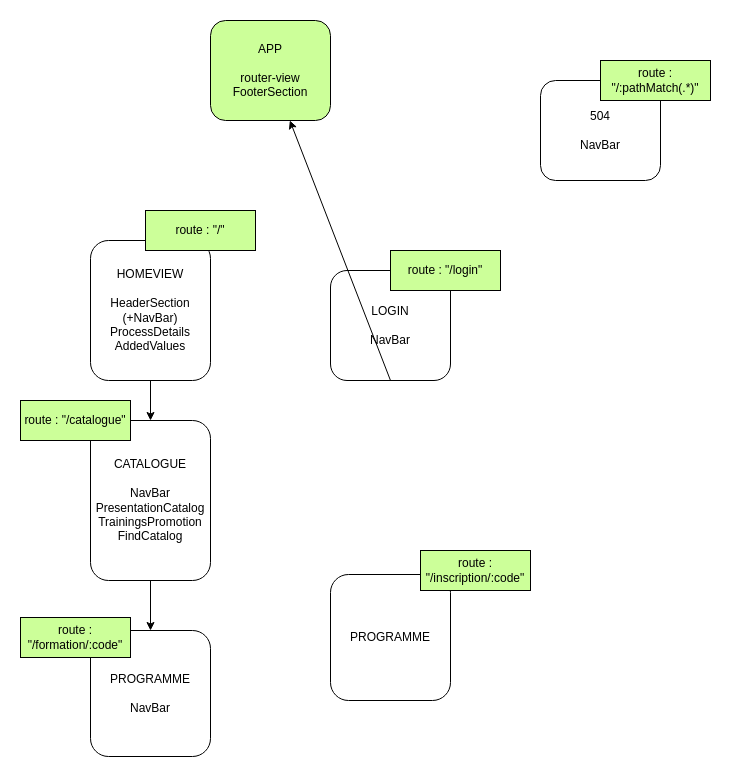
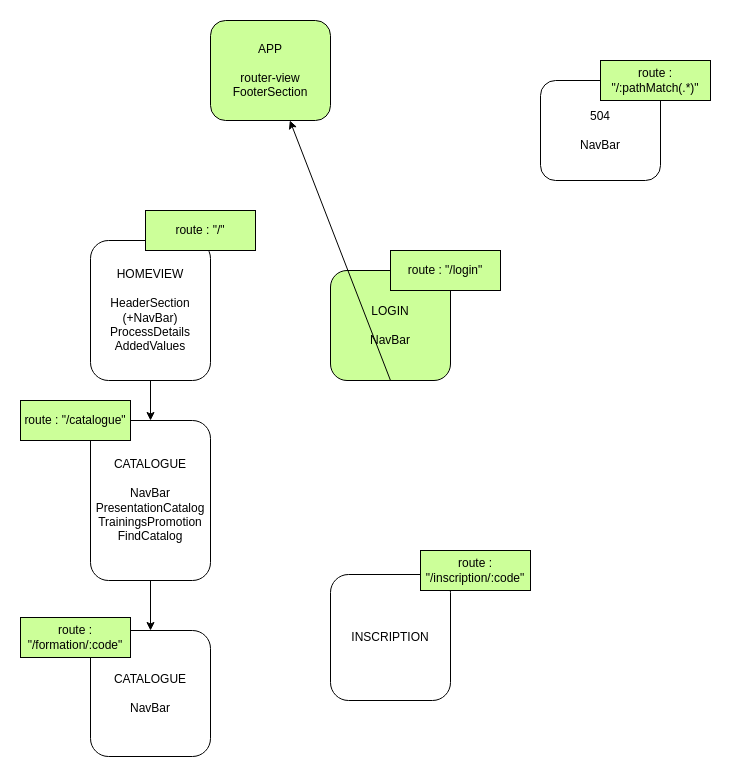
  <mxCell id="0" />
  <mxCell id="1" parent="0" />
  <mxCell id="2" value="HOMEVIEW&lt;br&gt;&lt;br&gt;HeaderSection&lt;br&gt;(+NavBar)&lt;br&gt;ProcessDetails&lt;br&gt;AddedValues" style="rounded=1;whiteSpace=wrap;html=1;" parent="1" vertex="1"><mxGeometry x="90" y="240" width="120" height="140" as="geometry" /></mxCell>
- <mxCell id="3" value="LOGIN&lt;br&gt;&lt;br&gt;NavBar" style="rounded=1;whiteSpace=wrap;html=1;" parent="1" vertex="1"><mxGeometry x="330" y="270" width="120" height="110" as="geometry" /></mxCell>
+ <mxCell id="3" value="LOGIN&lt;br&gt;&lt;br&gt;NavBar" style="rounded=1;whiteSpace=wrap;html=1;fillColor=#ccff99;" parent="1" vertex="1"><mxGeometry x="330" y="270" width="120" height="110" as="geometry" /></mxCell>
  <mxCell id="4" value="CATALOGUE&lt;br&gt;&lt;br&gt;NavBar&lt;br&gt;PresentationCatalog&lt;br&gt;TrainingsPromotion&lt;br&gt;FindCatalog" style="rounded=1;whiteSpace=wrap;html=1;" parent="1" vertex="1"><mxGeometry x="90" y="420" width="120" height="160" as="geometry" /></mxCell>
- <mxCell id="5" value="PROGRAMME&lt;br&gt;&lt;br&gt;NavBar" style="rounded=1;whiteSpace=wrap;html=1;" parent="1" vertex="1"><mxGeometry x="90" y="630" width="120" height="126" as="geometry" /></mxCell>
- <mxCell id="6" value="PROGRAMME" style="rounded=1;whiteSpace=wrap;html=1;" parent="1" vertex="1"><mxGeometry x="330" y="574" width="120" height="126" as="geometry" /></mxCell>
+ <mxCell id="5" value="CATALOGUE&lt;br&gt;&lt;br&gt;NavBar" style="rounded=1;whiteSpace=wrap;html=1;" parent="1" vertex="1"><mxGeometry x="90" y="630" width="120" height="126" as="geometry" /></mxCell>
+ <mxCell id="6" value="INSCRIPTION" style="rounded=1;whiteSpace=wrap;html=1;" parent="1" vertex="1"><mxGeometry x="330" y="574" width="120" height="126" as="geometry" /></mxCell>
  <mxCell id="7" value="" style="endArrow=classic;html=1;rounded=0;exitX=0.5;exitY=1;exitDx=0;exitDy=0;entryX=0.5;entryY=0;entryDx=0;entryDy=0;" parent="1" source="2" target="4" edge="1"><mxGeometry width="50" height="50" relative="1" as="geometry"><mxPoint x="460" y="570" as="sourcePoint" /><mxPoint x="510" y="520" as="targetPoint" /></mxGeometry></mxCell>
  <mxCell id="8" value="" style="endArrow=classic;html=1;rounded=0;exitX=0.5;exitY=1;exitDx=0;exitDy=0;entryX=0.5;entryY=0;entryDx=0;entryDy=0;" parent="1" source="4" target="5" edge="1"><mxGeometry width="50" height="50" relative="1" as="geometry"><mxPoint x="160" y="340" as="sourcePoint" /><mxPoint x="160" y="430" as="targetPoint" /></mxGeometry></mxCell>
  <mxCell id="9" value="" style="endArrow=classic;html=1;rounded=0;exitX=0.5;exitY=1;exitDx=0;exitDy=0;" parent="1" source="3" target="15" edge="1"><mxGeometry width="50" height="50" relative="1" as="geometry"><mxPoint x="460" y="570" as="sourcePoint" /><mxPoint x="510" y="520" as="targetPoint" /></mxGeometry></mxCell>
  <mxCell id="10" value="route : &quot;/&quot;" style="rounded=0;whiteSpace=wrap;html=1;fillColor=#CCFF99;" parent="1" vertex="1"><mxGeometry x="145" y="210" width="110" height="40" as="geometry" /></mxCell>
  <mxCell id="11" value="route : &quot;/catalogue&quot;" style="rounded=0;whiteSpace=wrap;html=1;fillColor=#CCFF99;" parent="1" vertex="1"><mxGeometry x="20" y="400" width="110" height="40" as="geometry" /></mxCell>
  <mxCell id="12" value="route : &quot;/formation/:code&quot;" style="rounded=0;whiteSpace=wrap;html=1;fillColor=#CCFF99;" parent="1" vertex="1"><mxGeometry x="20" y="617" width="110" height="40" as="geometry" /></mxCell>
  <mxCell id="13" value="route : &quot;/login&quot;" style="rounded=0;whiteSpace=wrap;html=1;fillColor=#CCFF99;" parent="1" vertex="1"><mxGeometry x="390" y="250" width="110" height="40" as="geometry" /></mxCell>
  <mxCell id="14" value="route : &quot;/inscription/:code&quot;" style="rounded=0;whiteSpace=wrap;html=1;fillColor=#CCFF99;" parent="1" vertex="1"><mxGeometry x="420" y="550" width="110" height="40" as="geometry" /></mxCell>
  <mxCell id="15" value="APP&lt;br&gt;&lt;br&gt;router-view&lt;br&gt;FooterSection" style="rounded=1;whiteSpace=wrap;html=1;fillColor=#ccff99;" parent="1" vertex="1"><mxGeometry x="210" y="20" width="120" height="100" as="geometry" /></mxCell>
  <mxCell id="16" value="504&lt;br&gt;&lt;br&gt;NavBar" style="rounded=1;whiteSpace=wrap;html=1;fillColor=#FFFFFF;" vertex="1" parent="1"><mxGeometry x="540" y="80" width="120" height="100" as="geometry" /></mxCell>
  <mxCell id="17" value="route : &quot;/:pathMatch(.*)&quot;" style="rounded=0;whiteSpace=wrap;html=1;fillColor=#CCFF99;" vertex="1" parent="1"><mxGeometry x="600" y="60" width="110" height="40" as="geometry" /></mxCell>
